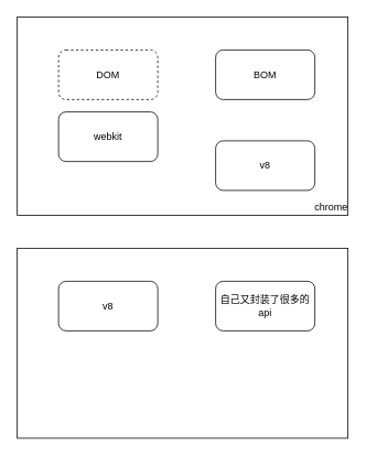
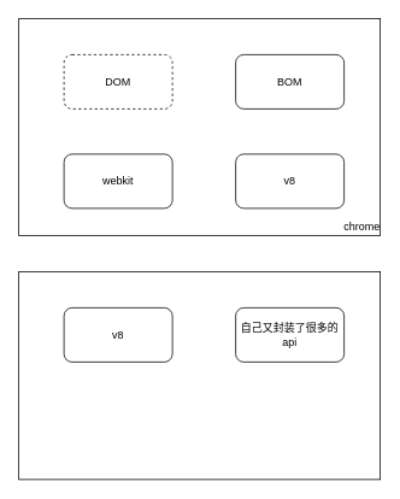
  <mxCell id="0" />
  <mxCell id="1" parent="0" />
  <mxCell id="2" value="" style="rounded=0;whiteSpace=wrap;html=1;" vertex="1" parent="1"><mxGeometry x="20" y="20" width="400" height="240" as="geometry" /></mxCell>
  <mxCell id="3" value="chrome" style="text;html=1;strokeColor=none;fillColor=none;align=center;verticalAlign=middle;whiteSpace=wrap;rounded=0;" vertex="1" parent="1"><mxGeometry x="380" y="240" width="40" height="20" as="geometry" /></mxCell>
  <mxCell id="4" value="DOM" style="rounded=1;whiteSpace=wrap;html=1;dashed=1;" vertex="1" parent="1"><mxGeometry x="70" y="60" width="120" height="60" as="geometry" /></mxCell>
  <mxCell id="5" value="BOM" style="rounded=1;whiteSpace=wrap;html=1;" vertex="1" parent="1"><mxGeometry x="260" y="60" width="120" height="60" as="geometry" /></mxCell>
- <mxCell id="6" value="webkit" style="rounded=1;whiteSpace=wrap;html=1;" vertex="1" parent="1"><mxGeometry x="70" y="135" width="120" height="60" as="geometry" /></mxCell>
+ <mxCell id="6" value="webkit" style="rounded=1;whiteSpace=wrap;html=1;" vertex="1" parent="1"><mxGeometry x="70" y="170" width="120" height="60" as="geometry" /></mxCell>
  <mxCell id="7" value="v8" style="rounded=1;whiteSpace=wrap;html=1;" vertex="1" parent="1"><mxGeometry x="260" y="170" width="120" height="60" as="geometry" /></mxCell>
  <mxCell id="8" value="" style="rounded=0;whiteSpace=wrap;html=1;" vertex="1" parent="1"><mxGeometry x="20" y="300" width="400" height="230" as="geometry" /></mxCell>
  <mxCell id="9" value="v8" style="rounded=1;whiteSpace=wrap;html=1;" vertex="1" parent="1"><mxGeometry x="70" y="340" width="120" height="60" as="geometry" /></mxCell>
  <mxCell id="10" value="自己又封装了很多的api" style="rounded=1;whiteSpace=wrap;html=1;" vertex="1" parent="1"><mxGeometry x="260" y="340" width="120" height="60" as="geometry" /></mxCell>
